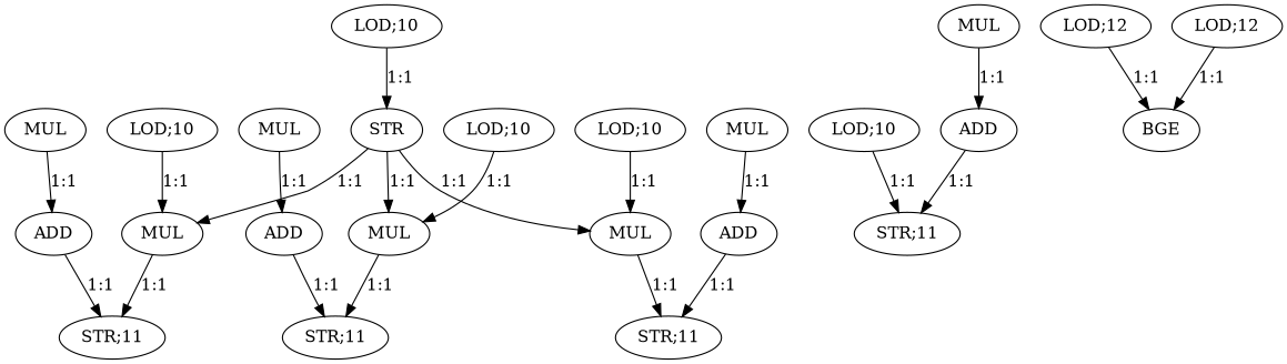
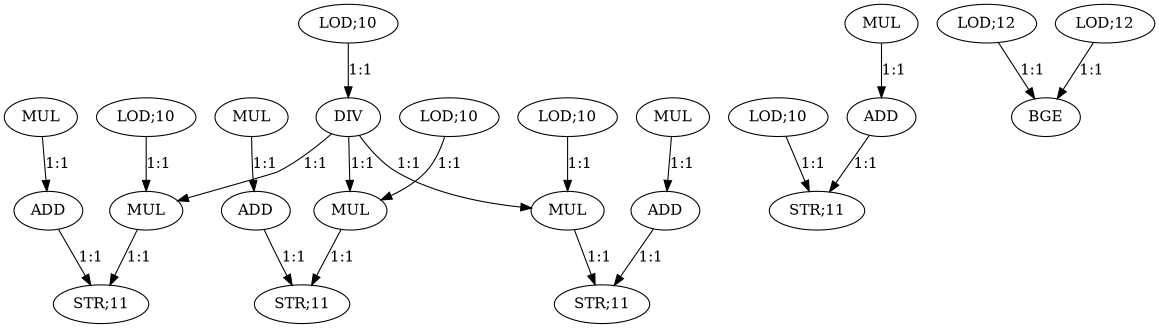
  digraph {
    n1 [label="LOD;10"]
-   n2 [label=STR]
+   n2 [label=DIV]
    n3 [label=MUL]
    n4 [label=MUL]
    n5 [label=MUL]
    n6 [label="LOD;10"]
    n7 [label="STR;11"]
    n8 [label=MUL]
    n9 [label=ADD]
    n10 [label="LOD;10"]
    n11 [label="STR;11"]
    n12 [label=MUL]
    n13 [label=ADD]
    n14 [label="LOD;10"]
    n15 [label="STR;11"]
    n16 [label=MUL]
    n17 [label=ADD]
    n18 [label="LOD;10"]
    n19 [label="STR;11"]
    n20 [label=MUL]
    n21 [label=ADD]
    n22 [label="LOD;12"]
    n23 [label=BGE]
    n24 [label="LOD;12"]
    n1 -> n2 [label="1:1"]
    n2 -> n3 [label="1:1"]
    n2 -> n4 [label="1:1"]
    n2 -> n5 [label="1:1"]
    n3 -> n7 [label="1:1"]
    n4 -> n11 [label="1:1"]
    n5 -> n15 [label="1:1"]
    n6 -> n3 [label="1:1"]
    n8 -> n9 [label="1:1"]
    n9 -> n7 [label="1:1"]
    n10 -> n4 [label="1:1"]
    n12 -> n13 [label="1:1"]
    n13 -> n11 [label="1:1"]
    n14 -> n5 [label="1:1"]
    n16 -> n17 [label="1:1"]
    n17 -> n15 [label="1:1"]
    n18 -> n19 [label="1:1"]
    n20 -> n21 [label="1:1"]
    n21 -> n19 [label="1:1"]
    n22 -> n23 [label="1:1"]
    n24 -> n23 [label="1:1"]
  }
